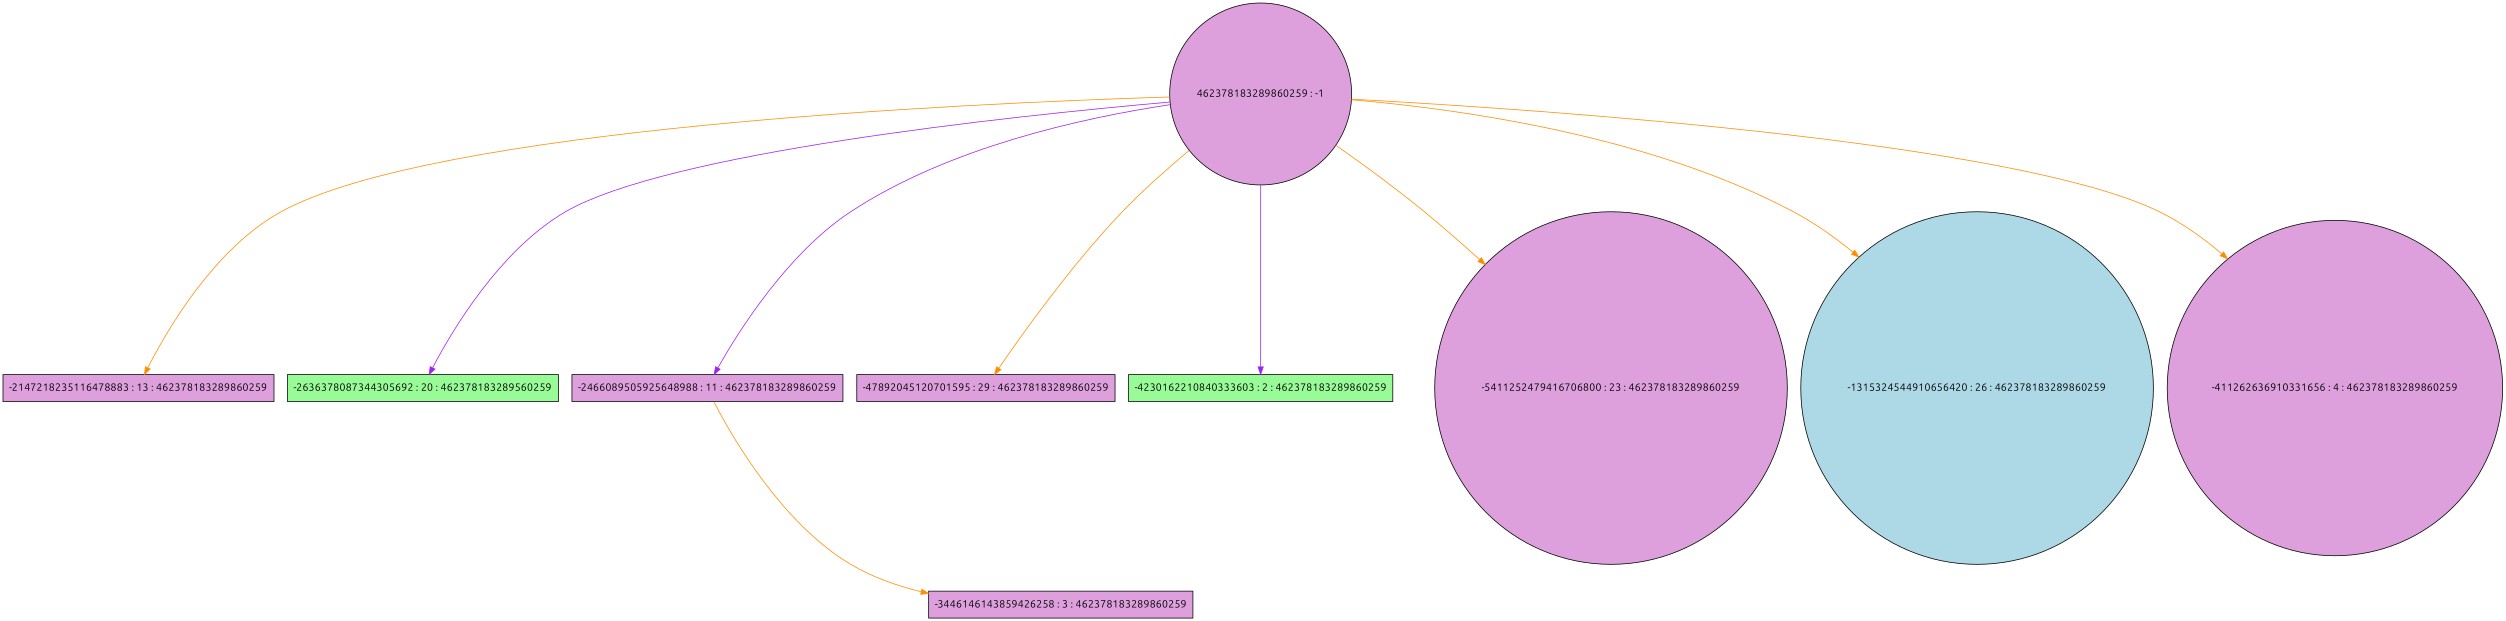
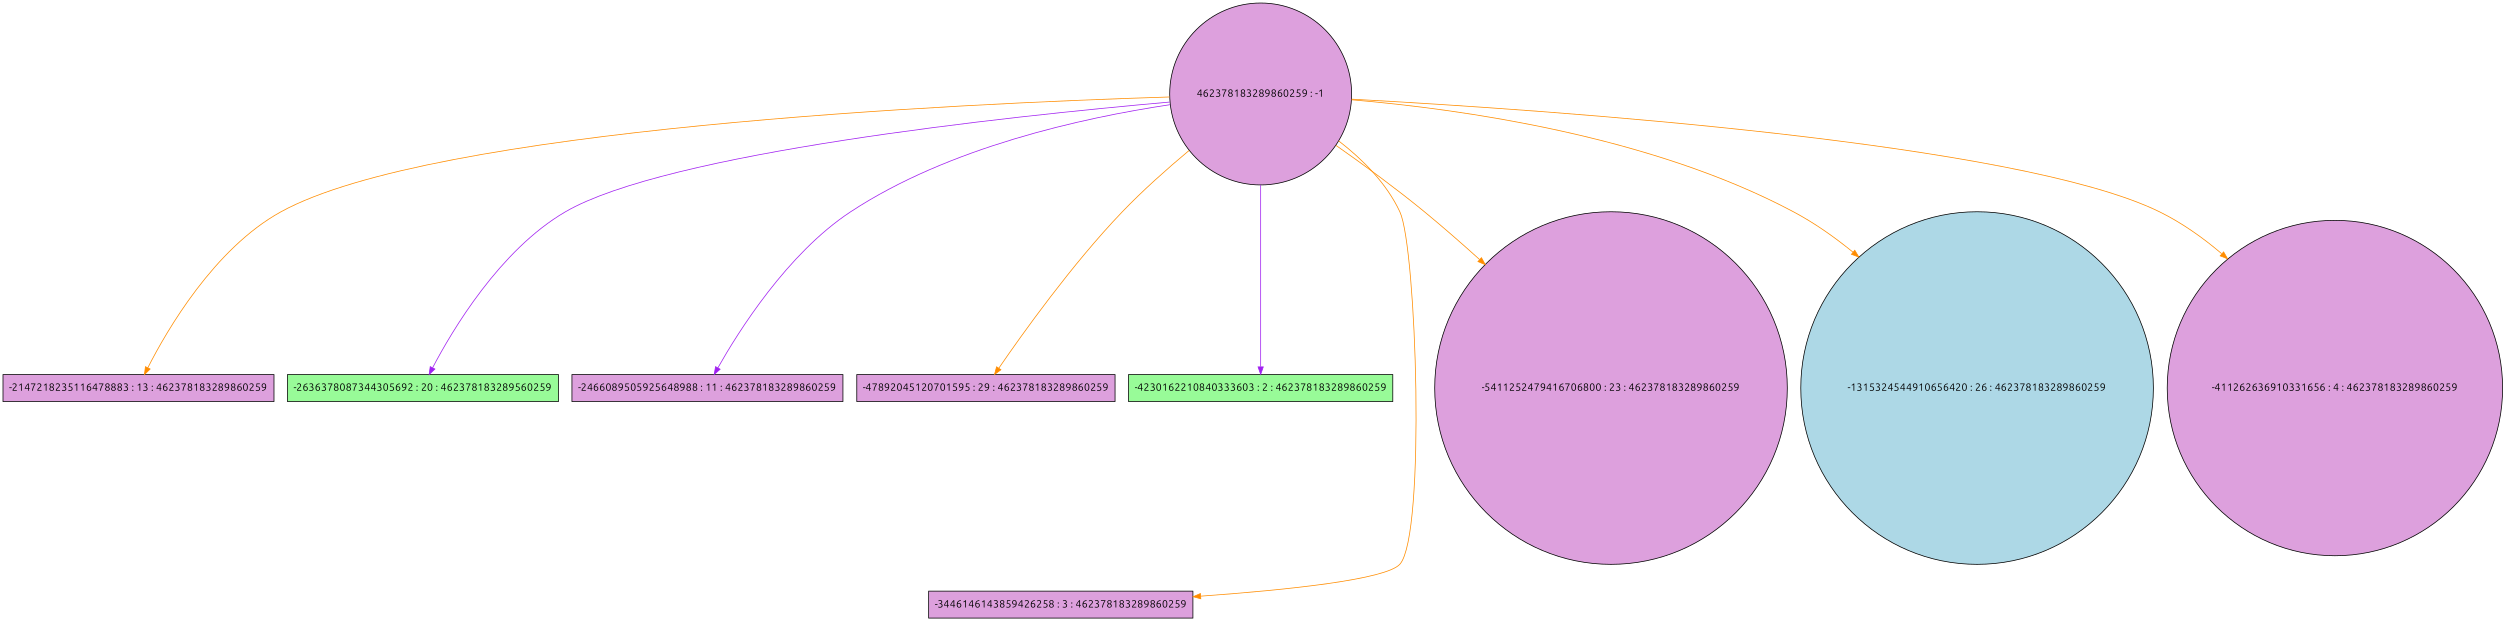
  digraph {
    fontname=Ubuntu
    node [fillcolor=plum fontname=Ubuntu shape=box style=filled]
    edge [color=darkorange fontname=Ubuntu]
    n1 [label="462378183289860259 : -1" shape=circle]
    n2 [label="-2147218235116478883 : 13 : 462378183289860259"]
    n3 [fillcolor=palegreen label="-2636378087344305692 : 20 : 462378183289560259"]
    n4 [label="-2466089505925648988 : 11 : 462378183289860259"]
    n5 [label="-47892045120701595 : 29 : 462378183289860259"]
    n6 [fillcolor=palegreen label="-4230162210840333603 : 2 : 462378183289860259"]
    n7 [label="-3446146143859426258 : 3 : 462378183289860259"]
    n8 [label="-5411252479416706800 : 23 : 462378183289860259" shape=circle]
    n9 [fillcolor=lightblue label="-1315324544910656420 : 26 : 462378183289860259" shape=circle]
    n10 [label="-411262636910331656 : 4 : 462378183289860259" shape=circle]
    n1 -> n2
    n1 -> n3 [color=purple]
    n1 -> n4 [color=purple]
    n1 -> n5
    n1 -> n6 [color=purple]
-   n4 -> n7
+   n1 -> n7
    n1 -> n8
    n1 -> n9
    n1 -> n10
  }
